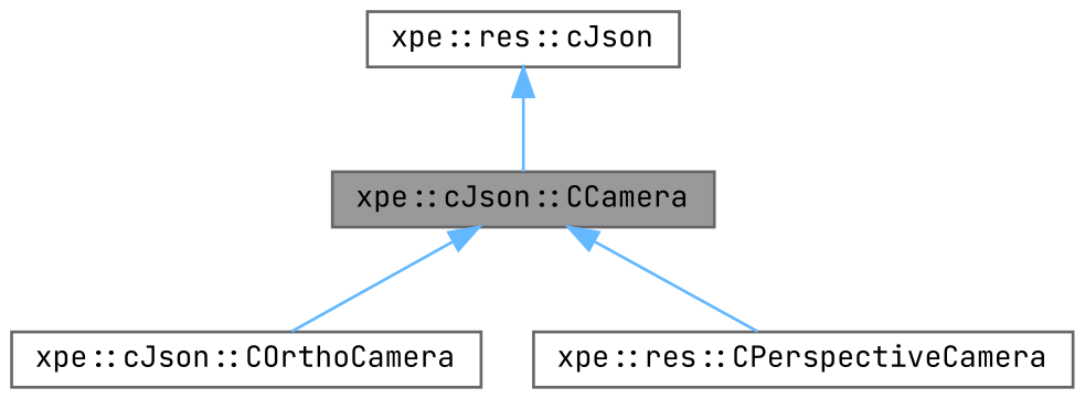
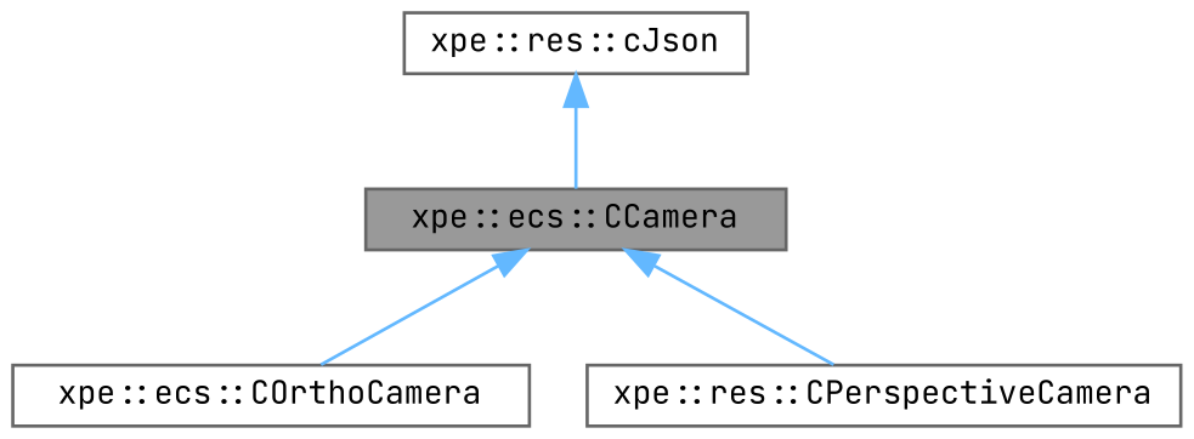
  digraph {
    fontname="JetBrains Mono"
    node [color=gray40 fillcolor=white fontname="JetBrains Mono" fontsize=10 shape=box style=filled]
    edge [color=steelblue1 dir=back fontname="JetBrains Mono" fontsize=10 labelfontname=Helvetica labelfontsize=10 style=solid]
-   n1 [fillcolor=grey60 fontcolor=black height=0.2 label="xpe::cJson::CCamera" width=0.4]
-   n2 [height=0.2 label="xpe::cJson::COrthoCamera" width=0.4]
+   n1 [fillcolor=grey60 fontcolor=black height=0.2 label="xpe::ecs::CCamera" width=0.4]
+   n2 [height=0.2 label="xpe::ecs::COrthoCamera" width=0.4]
    n3 [height=0.2 label="xpe::res::CPerspectiveCamera" width=0.4]
    n4 [height=0.2 label="xpe::res::cJson" width=0.4]
    n1 -> n2
    n1 -> n3
    n4 -> n1
  }
